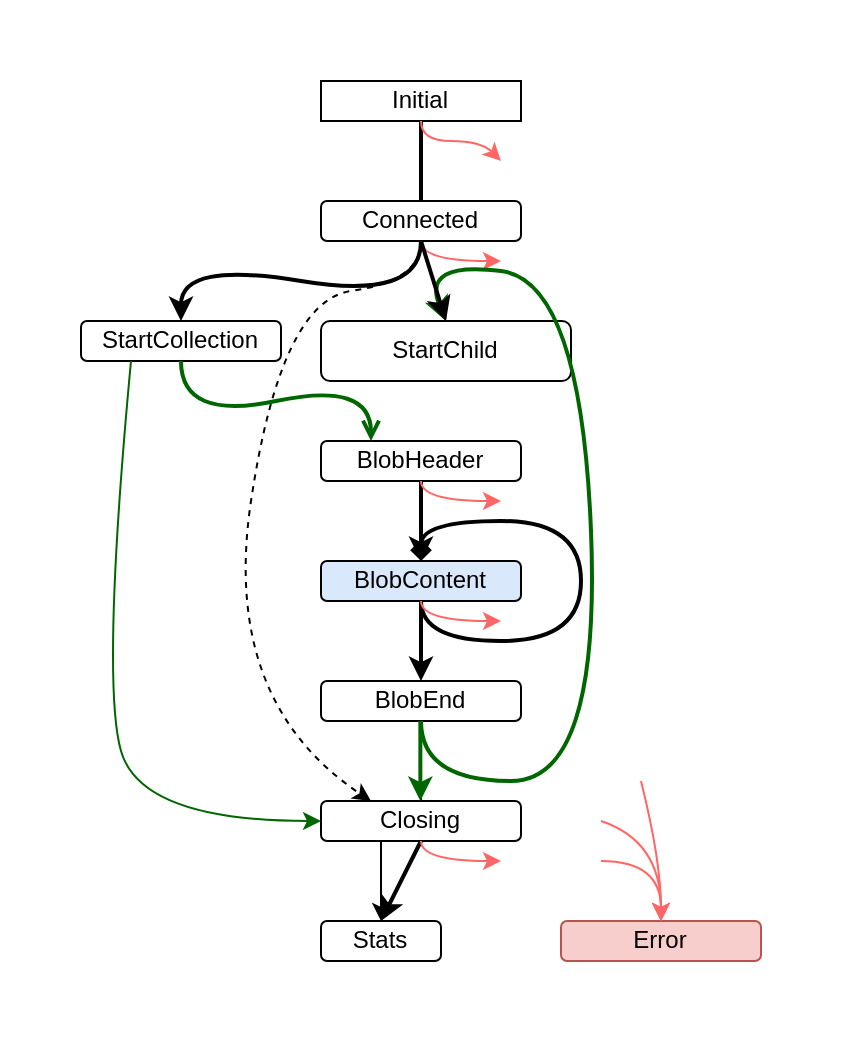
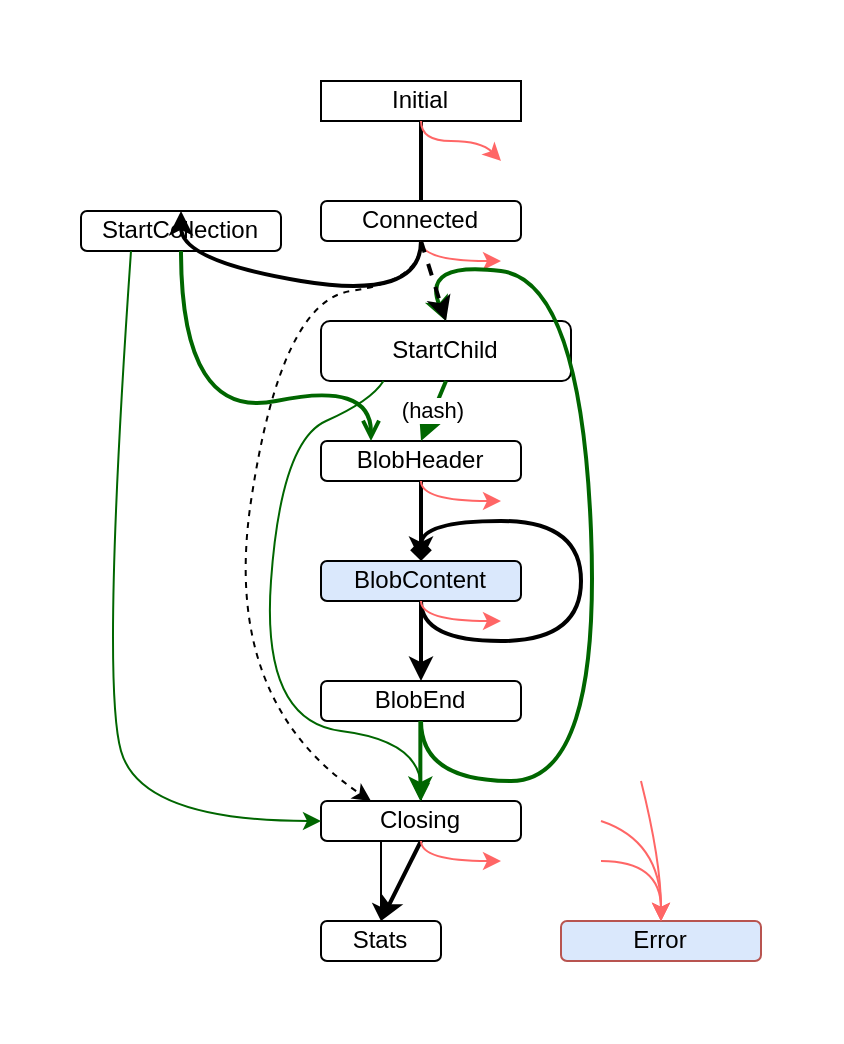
  <mxCell id="0" />
  <mxCell id="1" parent="0" />
  <mxCell id="2" value="" style="rounded=0;whiteSpace=wrap;html=1;strokeColor=none;" vertex="1" parent="1"><mxGeometry y="20" width="380" height="480" as="geometry" x="20" /></mxCell>
  <mxCell id="3" value="Initial" style="whiteSpace=wrap;html=1;rounded=0;" parent="1" vertex="1"><mxGeometry x="160" y="40" width="100" height="20" as="geometry" /></mxCell>
  <mxCell id="4" value="Connected" style="rounded=1;whiteSpace=wrap;html=1;" parent="1" vertex="1"><mxGeometry x="160" y="100" width="100" height="20" as="geometry" /></mxCell>
  <mxCell id="5" value="StartChild" style="rounded=1;whiteSpace=wrap;html=1;" parent="1" vertex="1"><mxGeometry x="160" y="160" width="125" height="30" as="geometry" /></mxCell>
- <mxCell id="6" value="StartCollection" style="rounded=1;whiteSpace=wrap;html=1;" parent="1" vertex="1"><mxGeometry x="40" y="160" width="100" height="20" as="geometry" /></mxCell>
+ <mxCell id="6" value="StartCollection" style="rounded=1;whiteSpace=wrap;html=1;" parent="1" vertex="1"><mxGeometry x="40" y="105" width="100" height="20" as="geometry" /></mxCell>
  <mxCell id="7" value="BlobHeader" style="rounded=1;whiteSpace=wrap;html=1;" parent="1" vertex="1"><mxGeometry x="160" y="220" width="100" height="20" as="geometry" /></mxCell>
  <mxCell id="8" value="BlobContent" style="rounded=1;whiteSpace=wrap;html=1;fillColor=#dae8fc;" parent="1" vertex="1"><mxGeometry x="160" y="280" width="100" height="20" as="geometry" /></mxCell>
  <mxCell id="9" value="" style="edgeStyle=orthogonalEdgeStyle;rounded=0;orthogonalLoop=1;jettySize=auto;html=1;" edge="1" parent="1" source="10" target="12"><mxGeometry relative="1" as="geometry" /></mxCell>
  <mxCell id="10" value="BlobEnd" style="rounded=1;whiteSpace=wrap;html=1;" parent="1" vertex="1"><mxGeometry x="160" y="340" width="100" height="20" as="geometry" /></mxCell>
  <mxCell id="11" value="Closing" style="rounded=1;whiteSpace=wrap;html=1;" parent="1" vertex="1"><mxGeometry x="160" y="400" width="100" height="20" as="geometry" /></mxCell>
  <mxCell id="12" value="Stats" style="rounded=1;whiteSpace=wrap;html=1;" parent="1" vertex="1"><mxGeometry x="160" y="460" width="60" height="20" as="geometry" /></mxCell>
  <mxCell id="13" value="" style="endArrow=none;html=1;rounded=0;exitX=0.5;exitY=1;exitDx=0;exitDy=0;entryX=0.5;entryY=0;entryDx=0;entryDy=0;strokeWidth=2;" parent="1" source="3" target="4" edge="1"><mxGeometry width="50" height="50" relative="1" as="geometry"><mxPoint x="470" y="430" as="sourcePoint" /><mxPoint x="520" y="380" as="targetPoint" /></mxGeometry></mxCell>
  <mxCell id="14" value="" style="curved=1;endArrow=classic;html=1;rounded=0;exitX=0.5;exitY=1;exitDx=0;exitDy=0;entryX=0.5;entryY=0;entryDx=0;entryDy=0;strokeWidth=2;" parent="1" source="4" target="6" edge="1"><mxGeometry width="50" height="50" relative="1" as="geometry"><mxPoint x="410" y="430" as="sourcePoint" /><mxPoint x="460" y="380" as="targetPoint" /><Array as="points"><mxPoint x="210" y="150" /><mxPoint x="90" y="130" /></Array></mxGeometry></mxCell>
  <mxCell id="15" value="" style="curved=1;endArrow=classic;html=1;rounded=0;entryX=0.25;entryY=0;entryDx=0;entryDy=0;exitX=0.5;exitY=1;exitDx=0;exitDy=0;dashed=1;" parent="1" target="11" edge="1" source="4"><mxGeometry width="50" height="50" relative="1" as="geometry"><mxPoint x="150" y="120" as="sourcePoint" /><mxPoint x="340" y="240" as="targetPoint" /><Array as="points"><mxPoint x="210" y="140" /><mxPoint x="140" y="150" /><mxPoint x="110" y="350" /></Array></mxGeometry></mxCell>
  <mxCell id="16" value="" style="curved=1;endArrow=open;html=1;rounded=0;exitX=0.5;exitY=1;exitDx=0;exitDy=0;entryX=0.25;entryY=0;entryDx=0;entryDy=0;strokeWidth=2;strokeColor=#006600;" parent="1" source="6" target="7" edge="1"><mxGeometry width="50" height="50" relative="1" as="geometry"><mxPoint x="290" y="290" as="sourcePoint" /><mxPoint x="340" y="240" as="targetPoint" /><Array as="points"><mxPoint x="90" y="210" /><mxPoint x="185" y="190" /></Array></mxGeometry></mxCell>
  <mxCell id="17" value="" style="endArrow=diamond;html=1;rounded=0;exitX=0.5;exitY=1;exitDx=0;exitDy=0;entryX=0.5;entryY=0;entryDx=0;entryDy=0;strokeWidth=2;" parent="1" source="7" target="8" edge="1"><mxGeometry width="50" height="50" relative="1" as="geometry"><mxPoint x="350" y="290" as="sourcePoint" /><mxPoint x="400" y="240" as="targetPoint" /></mxGeometry></mxCell>
  <mxCell id="18" value="" style="endArrow=classic;html=1;rounded=0;exitX=0.5;exitY=1;exitDx=0;exitDy=0;entryX=0.5;entryY=0;entryDx=0;entryDy=0;strokeWidth=2;" parent="1" source="8" target="10" edge="1"><mxGeometry width="50" height="50" relative="1" as="geometry"><mxPoint x="350" y="290" as="sourcePoint" /><mxPoint x="400" y="240" as="targetPoint" /></mxGeometry></mxCell>
  <mxCell id="19" value="" style="endArrow=classic;html=1;rounded=0;exitX=0.5;exitY=1;exitDx=0;exitDy=0;entryX=0.5;entryY=0;entryDx=0;entryDy=0;strokeColor=#006600;strokeWidth=2;" parent="1" edge="1"><mxGeometry width="50" height="50" relative="1" as="geometry"><mxPoint x="209.68" y="360" as="sourcePoint" /><mxPoint x="209.68" y="400" as="targetPoint" /></mxGeometry></mxCell>
  <mxCell id="20" value="" style="endArrow=classic;html=1;rounded=0;exitX=0.5;exitY=1;exitDx=0;exitDy=0;entryX=0.5;entryY=0;entryDx=0;entryDy=0;strokeWidth=2;" parent="1" source="11" target="12" edge="1"><mxGeometry width="50" height="50" relative="1" as="geometry"><mxPoint x="350" y="290" as="sourcePoint" /><mxPoint x="400" y="240" as="targetPoint" /></mxGeometry></mxCell>
- <mxCell id="21" value="Error" style="rounded=1;whiteSpace=wrap;html=1;fillColor=#f8cecc;strokeColor=#b85450;" parent="1" vertex="1"><mxGeometry x="280" y="460" width="100" height="20" as="geometry" /></mxCell>
+ <mxCell id="21" value="Error" style="rounded=1;whiteSpace=wrap;html=1;fillColor=#dae8fc;strokeColor=#b85450;" parent="1" vertex="1"><mxGeometry x="280" y="460" width="100" height="20" as="geometry" /></mxCell>
  <mxCell id="22" value="" style="curved=1;endArrow=classic;html=1;rounded=0;exitX=0.5;exitY=1;exitDx=0;exitDy=0;strokeWidth=2;" parent="1" source="8" edge="1"><mxGeometry width="50" height="50" relative="1" as="geometry"><mxPoint x="350" y="290" as="sourcePoint" /><mxPoint x="210" y="280" as="targetPoint" /><Array as="points"><mxPoint x="210" y="320" /><mxPoint x="290" y="320" /><mxPoint x="290" y="260" /><mxPoint x="210" y="260" /></Array></mxGeometry></mxCell>
  <mxCell id="23" value="" style="curved=1;endArrow=classic;html=1;rounded=0;exitX=0.5;exitY=1;exitDx=0;exitDy=0;strokeColor=#FF6666;" edge="1" parent="1" source="3"><mxGeometry width="50" height="50" relative="1" as="geometry"><mxPoint x="470" y="430" as="sourcePoint" /><mxPoint x="250" y="80" as="targetPoint" /><Array as="points"><mxPoint x="210" y="70" /><mxPoint x="240" y="70" /></Array></mxGeometry></mxCell>
  <mxCell id="24" value="" style="curved=1;endArrow=classic;html=1;rounded=0;exitX=0.5;exitY=1;exitDx=0;exitDy=0;strokeColor=#FF6666;" edge="1" parent="1"><mxGeometry width="50" height="50" relative="1" as="geometry"><mxPoint x="210" y="120" as="sourcePoint" /><mxPoint x="250" y="130" as="targetPoint" /><Array as="points"><mxPoint x="210" y="130" /></Array></mxGeometry></mxCell>
  <mxCell id="25" value="" style="curved=1;endArrow=classic;html=1;rounded=0;exitX=0.5;exitY=1;exitDx=0;exitDy=0;strokeColor=#FF6666;" edge="1" parent="1"><mxGeometry width="50" height="50" relative="1" as="geometry"><mxPoint x="210" y="240" as="sourcePoint" /><mxPoint x="250" y="250" as="targetPoint" /><Array as="points"><mxPoint x="210" y="250" /></Array></mxGeometry></mxCell>
  <mxCell id="26" value="" style="curved=1;endArrow=classic;html=1;rounded=0;exitX=0.5;exitY=1;exitDx=0;exitDy=0;strokeColor=#FF6666;" edge="1" parent="1"><mxGeometry width="50" height="50" relative="1" as="geometry"><mxPoint x="210" y="300" as="sourcePoint" /><mxPoint x="250" y="310" as="targetPoint" /><Array as="points"><mxPoint x="210" y="310" /></Array></mxGeometry></mxCell>
  <mxCell id="27" value="" style="curved=1;endArrow=classic;html=1;rounded=0;exitX=0.5;exitY=1;exitDx=0;exitDy=0;strokeColor=#FF6666;" edge="1" parent="1"><mxGeometry width="50" height="50" relative="1" as="geometry"><mxPoint x="210" y="420" as="sourcePoint" /><mxPoint x="250" y="430" as="targetPoint" /><Array as="points"><mxPoint x="210" y="430" /></Array></mxGeometry></mxCell>
  <mxCell id="28" value="" style="curved=1;endArrow=classic;html=1;rounded=0;exitX=0.25;exitY=1;exitDx=0;exitDy=0;entryX=0;entryY=0.5;entryDx=0;entryDy=0;strokeColor=#006600;" edge="1" parent="1" source="6" target="11"><mxGeometry width="50" height="50" relative="1" as="geometry"><mxPoint x="280" y="260" as="sourcePoint" /><mxPoint x="150" y="400" as="targetPoint" /><Array as="points"><mxPoint x="50" y="340" /><mxPoint x="70" y="410" /></Array></mxGeometry></mxCell>
+ <mxCell id="29" value="" style="curved=1;endArrow=classic;html=1;rounded=0;exitX=0.25;exitY=1;exitDx=0;exitDy=0;entryX=0.5;entryY=0;entryDx=0;entryDy=0;strokeWidth=1;strokeColor=#006600;" edge="1" parent="1" source="5" target="11"><mxGeometry width="50" height="50" relative="1" as="geometry"><mxPoint x="280" y="260" as="sourcePoint" /><mxPoint x="330" y="210" as="targetPoint" /><Array as="points"><mxPoint x="185" y="200" /><mxPoint x="140" y="220" /><mxPoint x="130" y="360" /><mxPoint x="210" y="370" /></Array></mxGeometry></mxCell>
  <mxCell id="30" value="" style="curved=1;endArrow=classic;html=1;rounded=0;entryX=0.5;entryY=0;entryDx=0;entryDy=0;strokeColor=#006600;strokeWidth=2;exitX=0.5;exitY=1;exitDx=0;exitDy=0;" edge="1" parent="1" source="10" target="5"><mxGeometry width="50" height="50" relative="1" as="geometry"><mxPoint x="150" y="360" as="sourcePoint" /><mxPoint x="330" y="230" as="targetPoint" /><Array as="points"><mxPoint x="210" y="390" /><mxPoint x="300" y="390" /><mxPoint x="290" y="140" /><mxPoint x="210" y="130" /></Array></mxGeometry></mxCell>
  <mxCell id="31" value="" style="curved=1;endArrow=classic;html=1;rounded=0;strokeColor=#FF6666;entryX=0.5;entryY=0;entryDx=0;entryDy=0;" edge="1" parent="1" target="21"><mxGeometry width="50" height="50" relative="1" as="geometry"><mxPoint x="300" y="430" as="sourcePoint" /><mxPoint x="370" y="410" as="targetPoint" /><Array as="points"><mxPoint x="330" y="430" /></Array></mxGeometry></mxCell>
  <mxCell id="32" value="" style="curved=1;endArrow=classic;html=1;rounded=0;strokeColor=#FF6666;entryX=0.5;entryY=0;entryDx=0;entryDy=0;" edge="1" parent="1"><mxGeometry width="50" height="50" relative="1" as="geometry"><mxPoint x="300" y="410" as="sourcePoint" /><mxPoint x="330" y="460" as="targetPoint" /><Array as="points"><mxPoint x="330" y="420" /></Array></mxGeometry></mxCell>
  <mxCell id="33" value="" style="curved=1;endArrow=classic;html=1;rounded=0;strokeColor=#FF6666;" edge="1" parent="1"><mxGeometry width="50" height="50" relative="1" as="geometry"><mxPoint x="320" y="390" as="sourcePoint" /><mxPoint x="330" y="460" as="targetPoint" /><Array as="points"><mxPoint x="330" y="430" /></Array></mxGeometry></mxCell>
- <mxCell id="35" value="" style="endArrow=classic;html=1;rounded=0;exitX=0.5;exitY=1;exitDx=0;exitDy=0;entryX=0.5;entryY=0;entryDx=0;entryDy=0;strokeWidth=2;" edge="1" parent="1" source="4" target="5"><mxGeometry width="50" height="50" relative="1" as="geometry"><mxPoint x="290" y="250" as="sourcePoint" /><mxPoint x="340" y="200" as="targetPoint" /></mxGeometry></mxCell>
+ <mxCell id="34" value="(hash)" style="endArrow=classic;html=1;rounded=0;exitX=0.5;exitY=1;exitDx=0;exitDy=0;entryX=0.5;entryY=0;entryDx=0;entryDy=0;strokeWidth=2;strokeColor=#006600;" edge="1" parent="1" source="5" target="7"><mxGeometry width="50" height="50" relative="1" as="geometry"><mxPoint x="290" y="250" as="sourcePoint" /><mxPoint x="340" y="200" as="targetPoint" /></mxGeometry></mxCell>
+ <mxCell id="35" value="" style="endArrow=classic;html=1;rounded=0;exitX=0.5;exitY=1;exitDx=0;exitDy=0;entryX=0.5;entryY=0;entryDx=0;entryDy=0;strokeWidth=2;dashed=1;" edge="1" parent="1" source="4" target="5"><mxGeometry width="50" height="50" relative="1" as="geometry"><mxPoint x="290" y="250" as="sourcePoint" /><mxPoint x="340" y="200" as="targetPoint" /></mxGeometry></mxCell>
